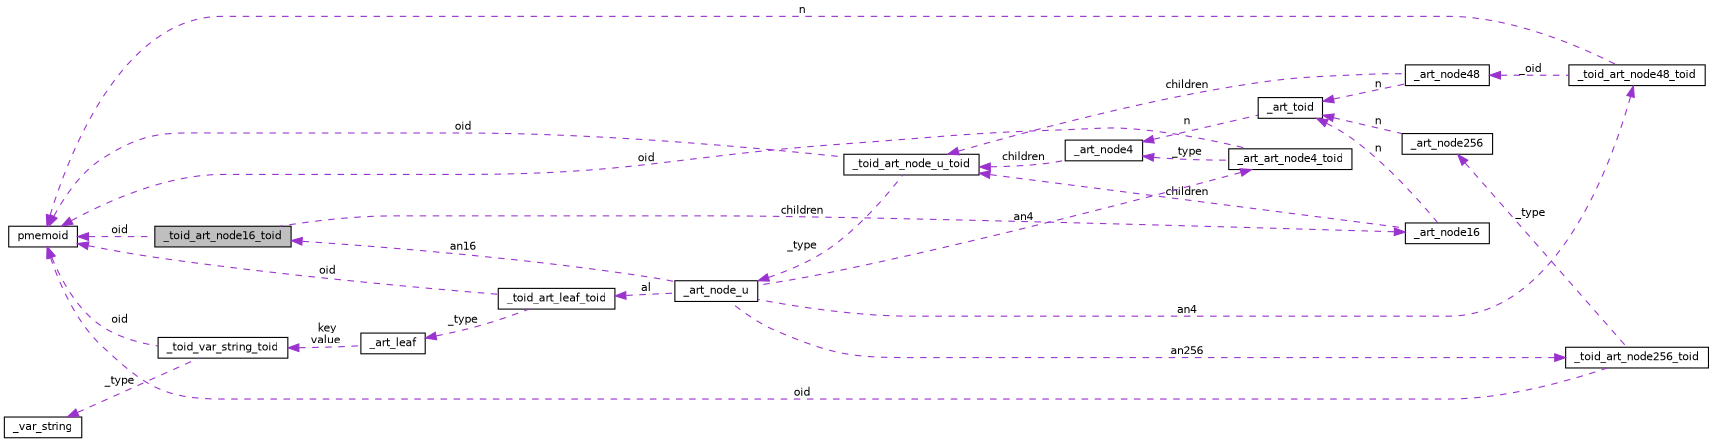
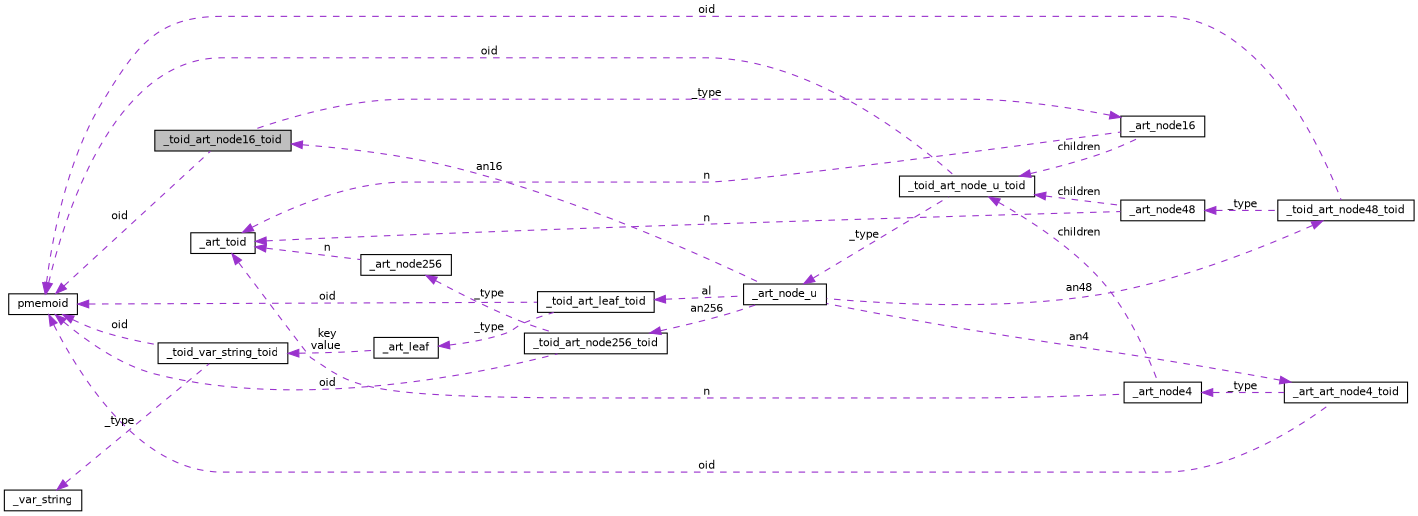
  digraph {
    rankdir=LR
    node [color=black fillcolor=white fontname=Helvetica fontsize=10 shape=record style=filled]
    edge [color=darkorchid3 dir=back fontname=Helvetica fontsize=10 labelfontname=Helvetica labelfontsize=10 style=dashed]
    n1 [fillcolor=grey75 fontcolor=black height=0.2 label=_toid_art_node16_toid width=0.4]
    n2 [height=0.2 label=_art_node_u width=0.4]
    n3 [height=0.2 label=_toid_art_node_u_toid width=0.4]
    n4 [height=0.2 label=_art_node16 width=0.4]
    n5 [height=0.2 label=_art_node4 width=0.4]
    n6 [height=0.2 label=_art_node48 width=0.4]
    n7 [height=0.2 label=_art_art_node4_toid width=0.4]
    n8 [height=0.2 label=_art_node256 width=0.4]
    n9 [height=0.2 label=_toid_art_node256_toid width=0.4]
    n10 [height=0.2 label=_toid_art_node48_toid width=0.4]
    n11 [height=0.2 label=pmemoid width=0.4]
    n12 [height=0.2 label=_toid_art_leaf_toid width=0.4]
    n13 [height=0.2 label=_toid_var_string_toid width=0.4]
    n14 [height=0.2 label=_art_leaf width=0.4]
    n15 [height=0.2 label=_var_string width=0.4]
    n16 [height=0.2 label=_art_toid width=0.4]
    n1 -> n2 [label=" an16"]
    n2 -> n3 [label=" _type"]
    n3 -> n4 [label=" children"]
    n3 -> n5 [label=" children"]
    n3 -> n6 [label=" children"]
-   n4 -> n1 [label=" children"]
+   n4 -> n1 [label=" _type"]
    n5 -> n7 [label=" _type"]
-   n6 -> n10 [label=" _oid"]
+   n6 -> n10 [label=" _type"]
    n7 -> n2 [label=" an4"]
    n8 -> n9 [label=" _type"]
    n9 -> n2 [label=" an256"]
-   n10 -> n2 [label=" an4"]
+   n10 -> n2 [label=" an48"]
    n11 -> n1 [label=" oid"]
    n11 -> n3 [label=" oid"]
    n11 -> n7 [label=" oid"]
    n11 -> n9 [label=" oid"]
-   n11 -> n10 [label=" n"]
+   n11 -> n10 [label=" oid"]
    n11 -> n12 [label=" oid"]
    n11 -> n13 [label=" oid"]
    n12 -> n2 [label=" al"]
    n13 -> n14 [label=" key\nvalue"]
    n14 -> n12 [label=" _type"]
    n15 -> n13 [label=" _type"]
    n16 -> n4 [label=" n"]
-   n5 -> n16 [label=" n"]
+   n16 -> n5 [label=" n"]
    n16 -> n6 [label=" n"]
    n16 -> n8 [label=" n"]
  }
